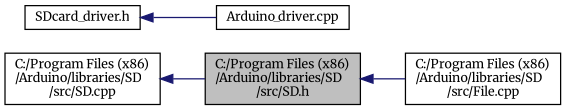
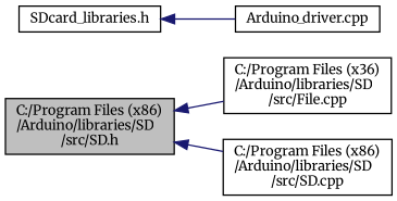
  digraph {
    fontname=Merriweather
    rankdir=LR
    node [color=black fillcolor=white fontname=Merriweather fontsize=10 shape=record style=filled]
    edge [color=midnightblue dir=back fontname=Merriweather fontsize=10 labelfontname=Helvetica labelfontsize=10 style=solid]
    n1 [fillcolor=grey75 fontcolor=black height=0.2 label="C:/Program Files (x86)\l/Arduino/libraries/SD\l/src/SD.h" width=0.4]
-   n2 [height=0.2 label="C:/Program Files (x86)\l/Arduino/libraries/SD\l/src/File.cpp" width=0.4]
+   n2 [height=0.2 label="C:/Program Files (x36)\l/Arduino/libraries/SD\l/src/File.cpp" width=0.4]
    n3 [height=0.2 label="C:/Program Files (x86)\l/Arduino/libraries/SD\l/src/SD.cpp" width=0.4]
-   n4 [height=0.2 label="SDcard_driver.h" width=0.4]
+   n4 [height=0.2 label="SDcard_libraries.h" width=0.4]
    n5 [height=0.2 label="Arduino_driver.cpp" width=0.4]
    n1 -> n2
-   n3 -> n1
+   n1 -> n3
    n4 -> n5
  }
